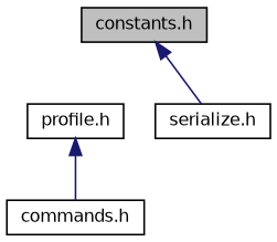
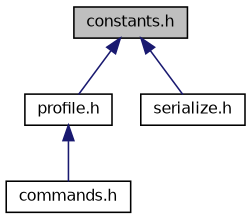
  digraph {
    node [color=black fillcolor=white fontname=Helvetica fontsize=10 shape=record style=filled]
    edge [color=midnightblue dir=back fontname=Helvetica fontsize=10 labelfontname=Helvetica labelfontsize=10 style=solid]
    n1 [fillcolor=grey75 fontcolor=black height=0.2 label="constants.h" width=0.4]
    n2 [height=0.2 label="profile.h" width=0.4]
    n3 [height=0.2 label="serialize.h" width=0.4]
    n4 [height=0.2 label="commands.h" width=0.4]
+   n1 -> n2
    n1 -> n3
    n2 -> n4
  }
